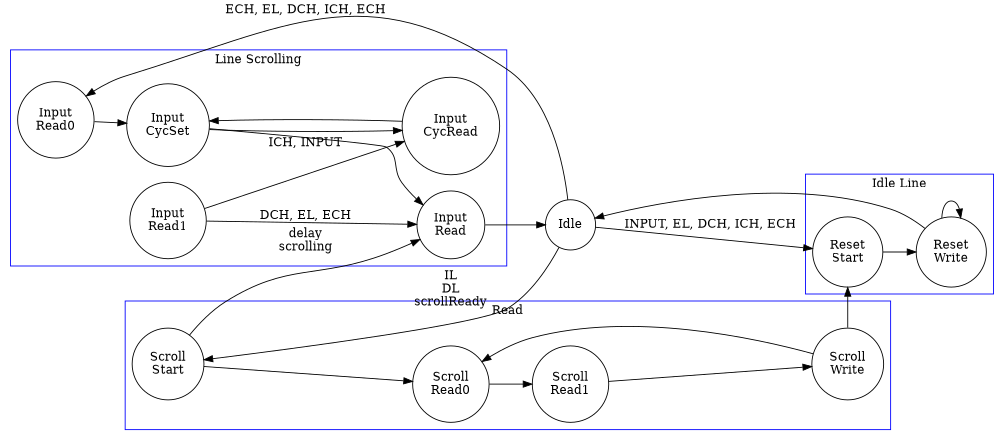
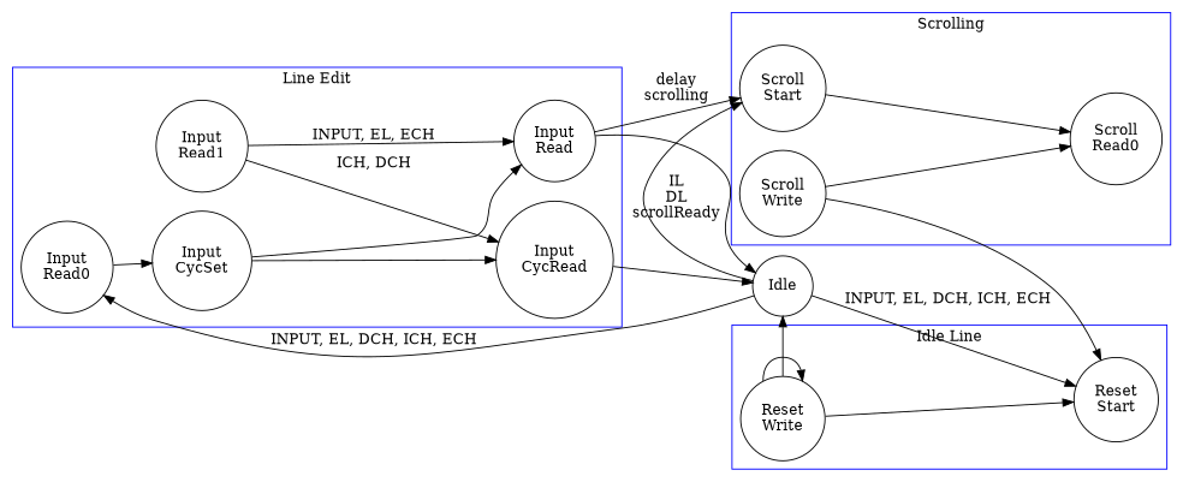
  digraph {
    rankdir=LR
    node [shape=circle]
    n1 [label="Input\nRead0"]
    n2 [label="Input\nRead1"]
    n3 [label="Input\nCycRead"]
    n4 [label="Input\nCycSet"]
    n5 [label="Input\nRead"]
    n6 [label="Scroll\nStart"]
    n7 [label="Scroll\nRead0"]
-   n8 [label="Scroll\nRead1"]
    n9 [label="Scroll\nWrite"]
    n10 [label="Reset\nStart"]
    n11 [label="Reset\nWrite"]
    Idle
    subgraph cluster_1 {
      color=blue
-     label="Line Scrolling"
+     label="Line Edit"
      n1
      n2
      n3
      n4
      n5
    }
    subgraph cluster_2 {
      color=blue
-     label=Read
+     label=Scrolling
      n6
      n7
-     n8
      n9
    }
    subgraph cluster_3 {
      color=blue
      label="Idle Line"
      n10
      n11
    }
    n1 -> n4
-   n2 -> n3 [label="ICH, INPUT"]
-   n2 -> n5 [label="DCH, EL, ECH"]
-   n3 -> n4
+   n2 -> n3 [label="ICH, DCH"]
+   n2 -> n5 [label="INPUT, EL, ECH"]
+   n3 -> Idle
    n4 -> n3
    n4 -> n5
-   n6 -> n5 [label="delay\nscrolling"]
+   n5 -> n6 [label="delay\nscrolling"]
    n5 -> Idle
    n6 -> n7
-   n7 -> n8
-   n8 -> n9
    n9 -> n7
    n9 -> n10
-   n10 -> n11
+   n11 -> n10
    n11 -> n11
    n11 -> Idle
-   Idle -> n1 [label="ECH, EL, DCH, ICH, ECH"]
+   Idle -> n1 [label="INPUT, EL, DCH, ICH, ECH"]
    Idle -> n6 [label="IL\nDL\nscrollReady"]
    Idle -> n10 [label="INPUT, EL, DCH, ICH, ECH"]
  }
